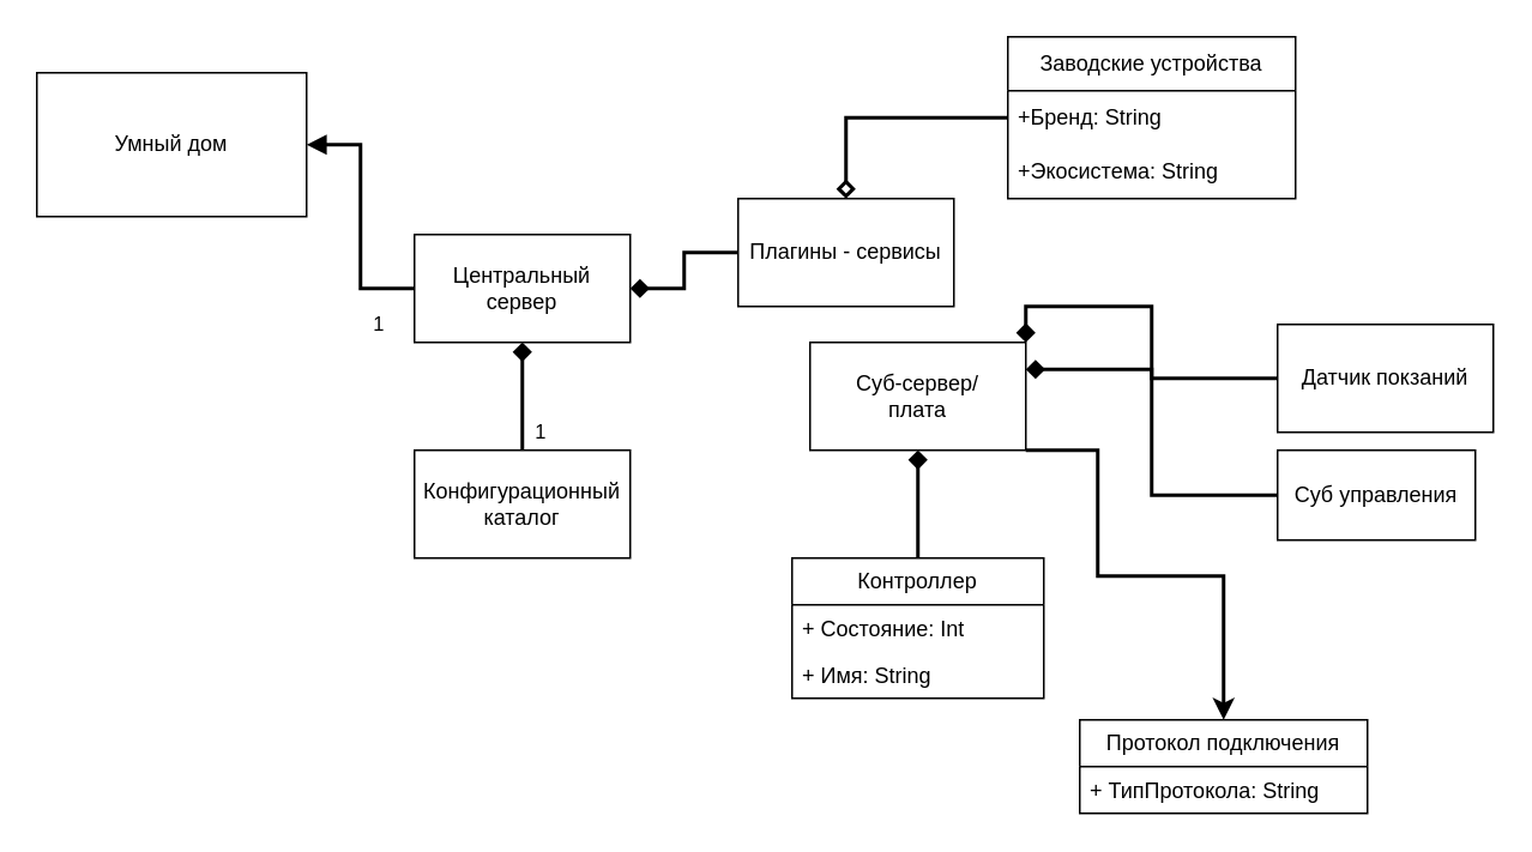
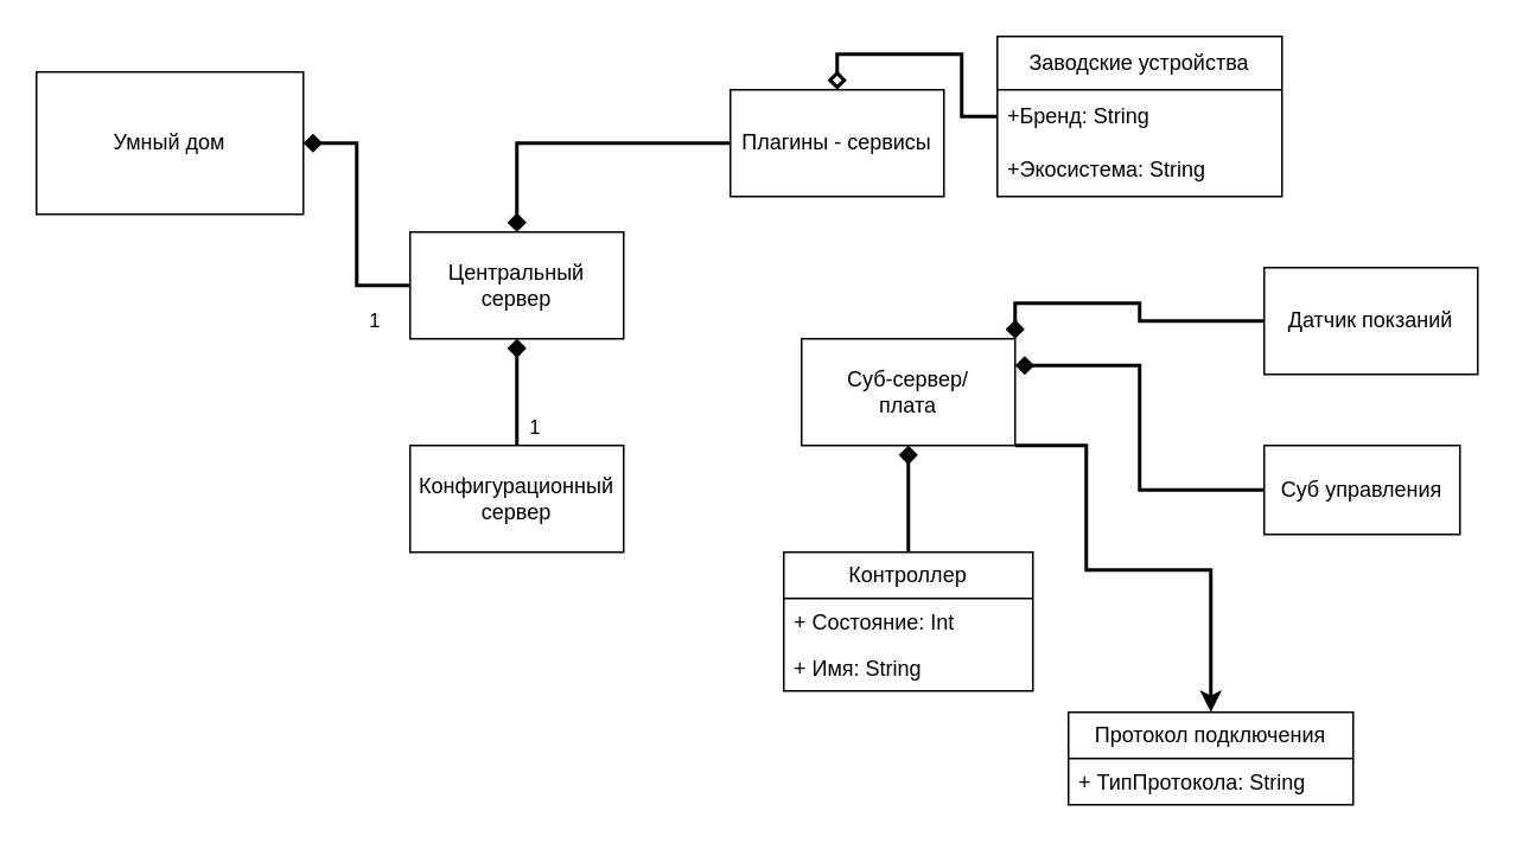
  <mxCell id="0" />
  <mxCell id="1" parent="0" />
  <mxCell id="2" value="Умный дом" style="rounded=0;whiteSpace=wrap;html=1;" parent="1" vertex="1"><mxGeometry x="20" y="40" width="150" height="80" as="geometry" /></mxCell>
  <mxCell id="3" style="edgeStyle=orthogonalEdgeStyle;rounded=0;orthogonalLoop=1;jettySize=auto;html=1;endArrow=diamond;endFill=1;strokeWidth=2;" parent="1" source="4" target="10" edge="1"><mxGeometry relative="1" as="geometry" /></mxCell>
- <mxCell id="4" value="Плагины - сервисы" style="rounded=0;whiteSpace=wrap;html=1;" parent="1" vertex="1"><mxGeometry x="410" y="110" width="120" height="60" as="geometry" /></mxCell>
+ <mxCell id="4" value="Плагины - сервисы" style="rounded=0;whiteSpace=wrap;html=1;" parent="1" vertex="1"><mxGeometry x="410" y="50" width="120" height="60" as="geometry" /></mxCell>
  <mxCell id="5" value="1" style="edgeStyle=orthogonalEdgeStyle;rounded=0;orthogonalLoop=1;jettySize=auto;html=1;endArrow=diamond;endFill=1;strokeWidth=2;" parent="1" source="6" target="10" edge="1"><mxGeometry x="-0.667" y="-10" relative="1" as="geometry"><mxPoint as="offset" /></mxGeometry></mxCell>
- <mxCell id="6" value="Конфигурационный каталог" style="rounded=0;whiteSpace=wrap;html=1;" parent="1" vertex="1"><mxGeometry x="230" y="250" width="120" height="60" as="geometry" /></mxCell>
+ <mxCell id="6" value="Конфигурационный сервер" style="rounded=0;whiteSpace=wrap;html=1;" parent="1" vertex="1"><mxGeometry x="230" y="250" width="120" height="60" as="geometry" /></mxCell>
  <mxCell id="7" style="edgeStyle=orthogonalEdgeStyle;rounded=0;orthogonalLoop=1;jettySize=auto;html=1;strokeWidth=2;exitX=1;exitY=1;exitDx=0;exitDy=0;entryX=0.5;entryY=0;entryDx=0;entryDy=0;" parent="1" source="8" target="23" edge="1"><mxGeometry relative="1" as="geometry"><mxPoint x="660" y="390" as="targetPoint" /><Array as="points"><mxPoint x="610" y="250" /><mxPoint x="610" y="320" /><mxPoint x="680" y="320" /></Array></mxGeometry></mxCell>
  <mxCell id="8" value="Суб-сервер/&lt;br&gt;плата" style="rounded=0;whiteSpace=wrap;html=1;" parent="1" vertex="1"><mxGeometry x="450" y="190" width="120" height="60" as="geometry" /></mxCell>
- <mxCell id="9" value="1" style="edgeStyle=orthogonalEdgeStyle;rounded=0;orthogonalLoop=1;jettySize=auto;html=1;entryX=1;entryY=0.5;entryDx=0;entryDy=0;endArrow=block;endFill=1;strokeWidth=2;" parent="1" source="10" target="2" edge="1"><mxGeometry x="-0.714" y="20" relative="1" as="geometry"><mxPoint as="offset" /></mxGeometry></mxCell>
+ <mxCell id="9" value="1" style="edgeStyle=orthogonalEdgeStyle;rounded=0;orthogonalLoop=1;jettySize=auto;html=1;entryX=1;entryY=0.5;entryDx=0;entryDy=0;endArrow=diamond;endFill=1;strokeWidth=2;" parent="1" source="10" target="2" edge="1"><mxGeometry x="-0.714" y="20" relative="1" as="geometry"><mxPoint as="offset" /></mxGeometry></mxCell>
  <mxCell id="10" value="Центральный сервер" style="rounded=0;whiteSpace=wrap;html=1;" parent="1" vertex="1"><mxGeometry x="230" y="130" width="120" height="60" as="geometry" /></mxCell>
  <mxCell id="11" style="edgeStyle=orthogonalEdgeStyle;rounded=0;orthogonalLoop=1;jettySize=auto;html=1;strokeWidth=2;endArrow=diamond;endFill=1;exitX=0.5;exitY=0;exitDx=0;exitDy=0;" parent="1" source="18" target="8" edge="1"><mxGeometry relative="1" as="geometry"><mxPoint x="510" y="300" as="sourcePoint" /></mxGeometry></mxCell>
  <mxCell id="12" style="edgeStyle=orthogonalEdgeStyle;rounded=0;orthogonalLoop=1;jettySize=auto;html=1;entryX=1;entryY=0;entryDx=0;entryDy=0;endArrow=diamond;endFill=1;strokeWidth=2;" edge="1" parent="1" source="13" target="8"><mxGeometry relative="1" as="geometry" /></mxCell>
- <mxCell id="13" value="Датчик покзаний" style="rounded=0;whiteSpace=wrap;html=1;" parent="1" vertex="1"><mxGeometry x="710" y="180" width="120" height="60" as="geometry" /></mxCell>
+ <mxCell id="13" value="Датчик покзаний" style="rounded=0;whiteSpace=wrap;html=1;" parent="1" vertex="1"><mxGeometry x="710" y="150" width="120" height="60" as="geometry" /></mxCell>
  <mxCell id="14" style="edgeStyle=orthogonalEdgeStyle;rounded=0;orthogonalLoop=1;jettySize=auto;html=1;entryX=0.5;entryY=0;entryDx=0;entryDy=0;endArrow=diamond;endFill=0;strokeWidth=2;exitX=0;exitY=0.5;exitDx=0;exitDy=0;" parent="1" source="16" target="4" edge="1"><mxGeometry relative="1" as="geometry"><mxPoint x="550" y="60" as="sourcePoint" /></mxGeometry></mxCell>
  <mxCell id="15" value="Заводские устройства" style="swimlane;fontStyle=0;childLayout=stackLayout;horizontal=1;startSize=30;horizontalStack=0;resizeParent=1;resizeParentMax=0;resizeLast=0;collapsible=1;marginBottom=0;whiteSpace=wrap;html=1;" vertex="1" parent="1"><mxGeometry x="560" y="20" width="160" height="90" as="geometry"><mxRectangle x="580" y="20" width="60" height="30" as="alternateBounds" /></mxGeometry></mxCell>
  <mxCell id="16" value="+Бренд: String" style="text;strokeColor=none;fillColor=none;align=left;verticalAlign=middle;spacingLeft=4;spacingRight=4;overflow=hidden;points=[[0,0.5],[1,0.5]];portConstraint=eastwest;rotatable=0;whiteSpace=wrap;html=1;" vertex="1" parent="15"><mxGeometry y="30" width="160" height="30" as="geometry" /></mxCell>
  <mxCell id="17" value="+Экосистема: String" style="text;strokeColor=none;fillColor=none;align=left;verticalAlign=middle;spacingLeft=4;spacingRight=4;overflow=hidden;points=[[0,0.5],[1,0.5]];portConstraint=eastwest;rotatable=0;whiteSpace=wrap;html=1;" vertex="1" parent="15"><mxGeometry y="60" width="160" height="30" as="geometry" /></mxCell>
  <mxCell id="18" value="Контроллер" style="swimlane;fontStyle=0;childLayout=stackLayout;horizontal=1;startSize=26;fillColor=none;horizontalStack=0;resizeParent=1;resizeParentMax=0;resizeLast=0;collapsible=1;marginBottom=0;whiteSpace=wrap;html=1;" vertex="1" parent="1"><mxGeometry x="440" y="310" width="140" height="78" as="geometry" /></mxCell>
  <mxCell id="19" value="+ Состояние: Int" style="text;strokeColor=none;fillColor=none;align=left;verticalAlign=top;spacingLeft=4;spacingRight=4;overflow=hidden;rotatable=0;points=[[0,0.5],[1,0.5]];portConstraint=eastwest;whiteSpace=wrap;html=1;" vertex="1" parent="18"><mxGeometry y="26" width="140" height="26" as="geometry" /></mxCell>
  <mxCell id="20" value="+ Имя: String" style="text;strokeColor=none;fillColor=none;align=left;verticalAlign=top;spacingLeft=4;spacingRight=4;overflow=hidden;rotatable=0;points=[[0,0.5],[1,0.5]];portConstraint=eastwest;whiteSpace=wrap;html=1;" vertex="1" parent="18"><mxGeometry y="52" width="140" height="26" as="geometry" /></mxCell>
  <mxCell id="21" style="edgeStyle=orthogonalEdgeStyle;rounded=0;orthogonalLoop=1;jettySize=auto;html=1;entryX=1;entryY=0.25;entryDx=0;entryDy=0;strokeWidth=2;endArrow=diamond;endFill=1;" edge="1" parent="1" source="22" target="8"><mxGeometry relative="1" as="geometry" /></mxCell>
  <mxCell id="22" value="Суб управления" style="html=1;whiteSpace=wrap;" vertex="1" parent="1"><mxGeometry x="710" y="250" width="110" height="50" as="geometry" /></mxCell>
  <mxCell id="23" value="Протокол подключения" style="swimlane;fontStyle=0;childLayout=stackLayout;horizontal=1;startSize=26;fillColor=none;horizontalStack=0;resizeParent=1;resizeParentMax=0;resizeLast=0;collapsible=1;marginBottom=0;whiteSpace=wrap;html=1;" vertex="1" parent="1"><mxGeometry x="600" y="400" width="160" height="52" as="geometry" /></mxCell>
  <mxCell id="24" value="+ ТипПротокола: String" style="text;strokeColor=none;fillColor=none;align=left;verticalAlign=top;spacingLeft=4;spacingRight=4;overflow=hidden;rotatable=0;points=[[0,0.5],[1,0.5]];portConstraint=eastwest;whiteSpace=wrap;html=1;" vertex="1" parent="23"><mxGeometry y="26" width="160" height="26" as="geometry" /></mxCell>
